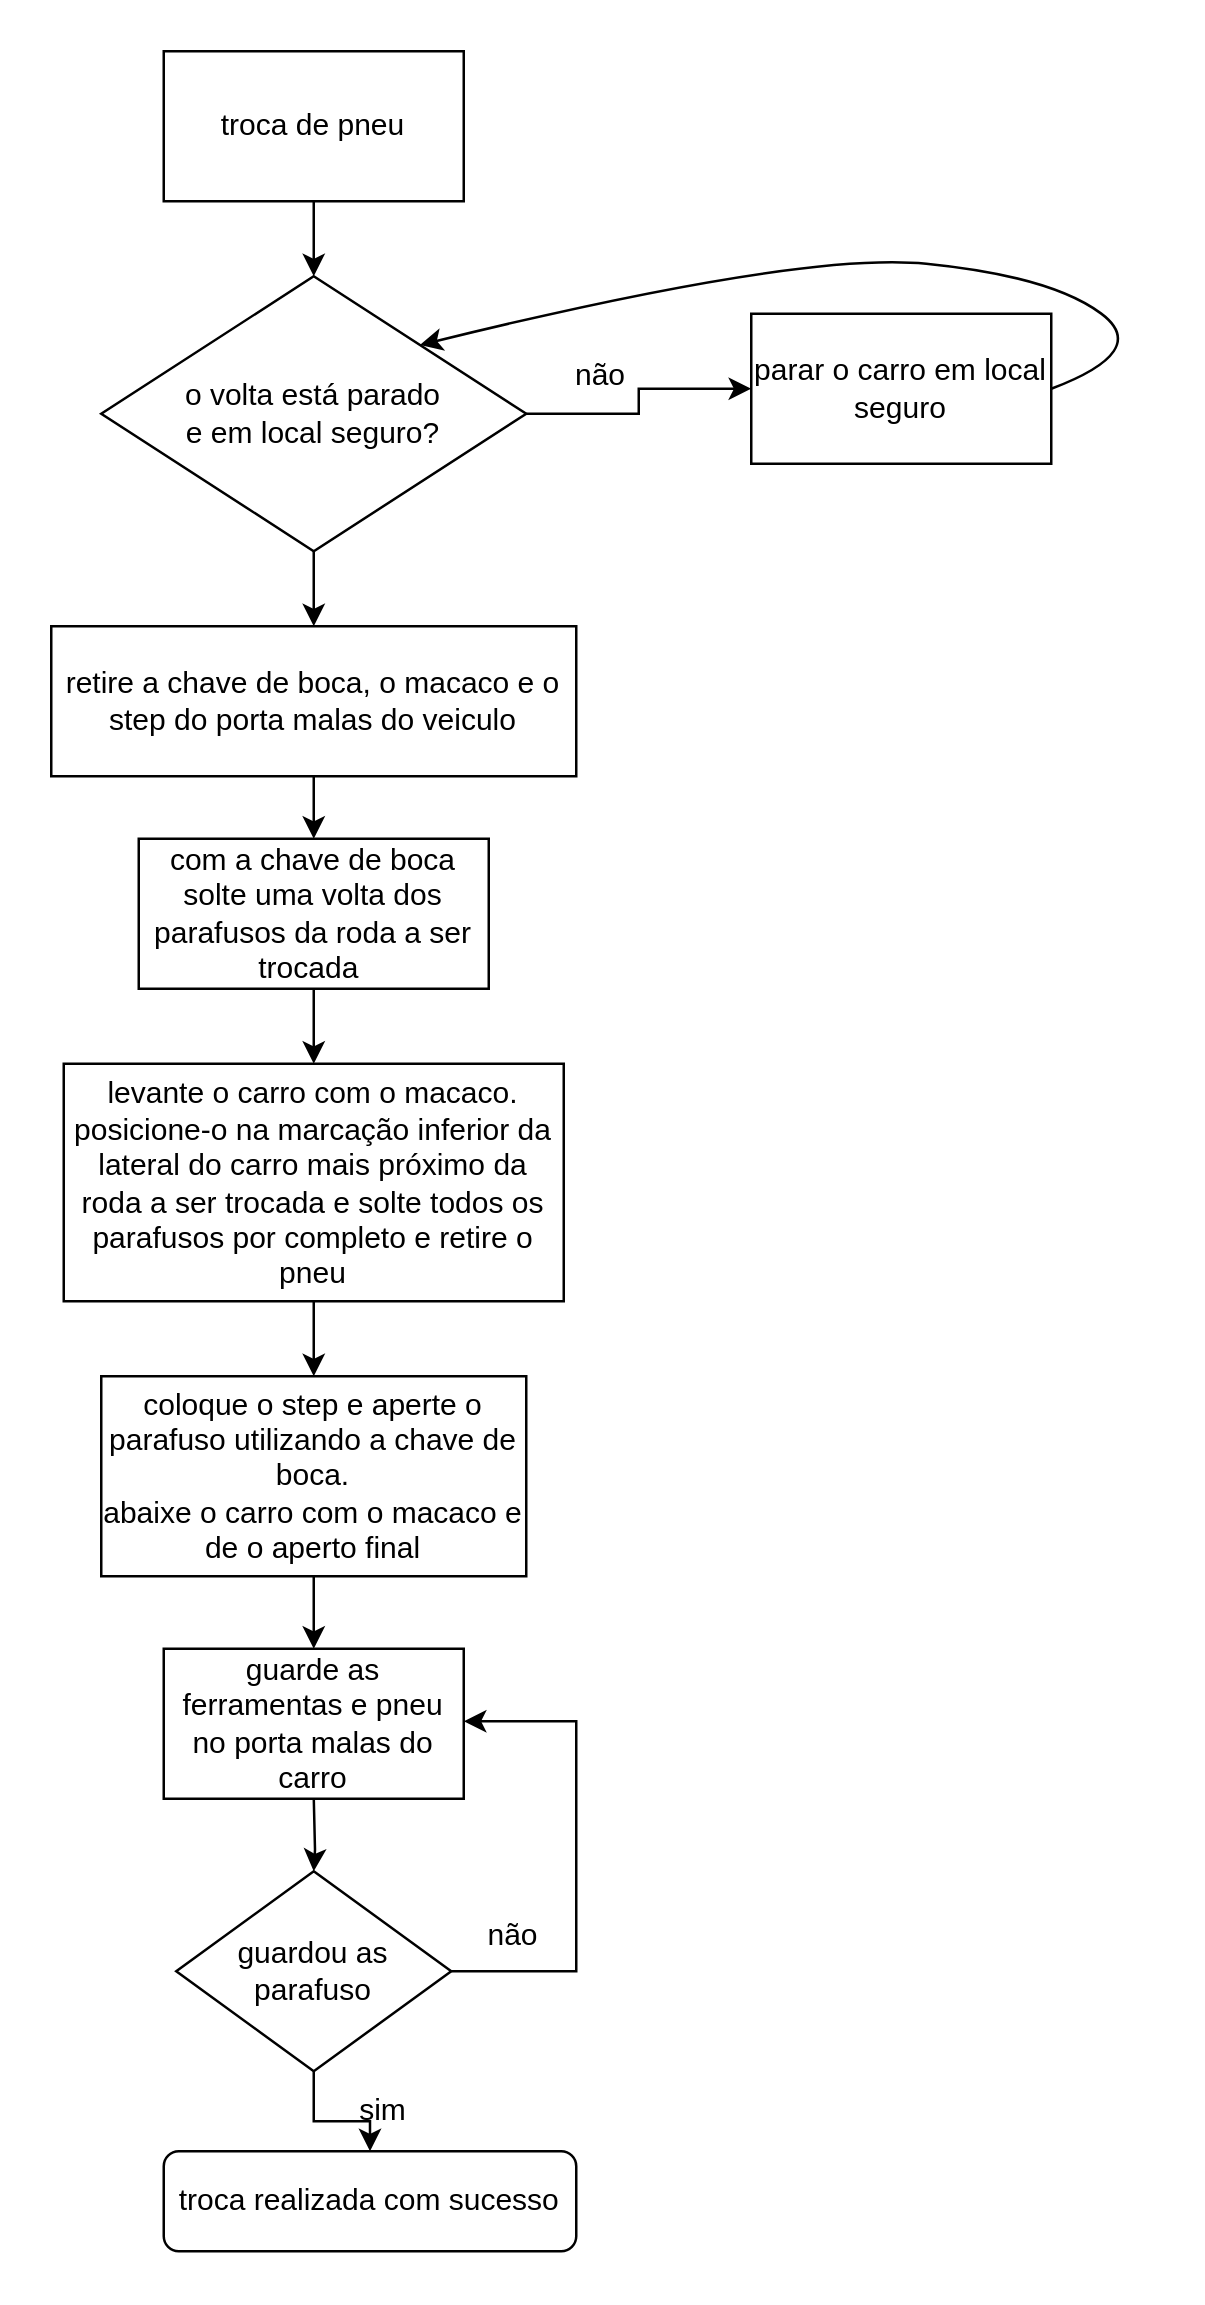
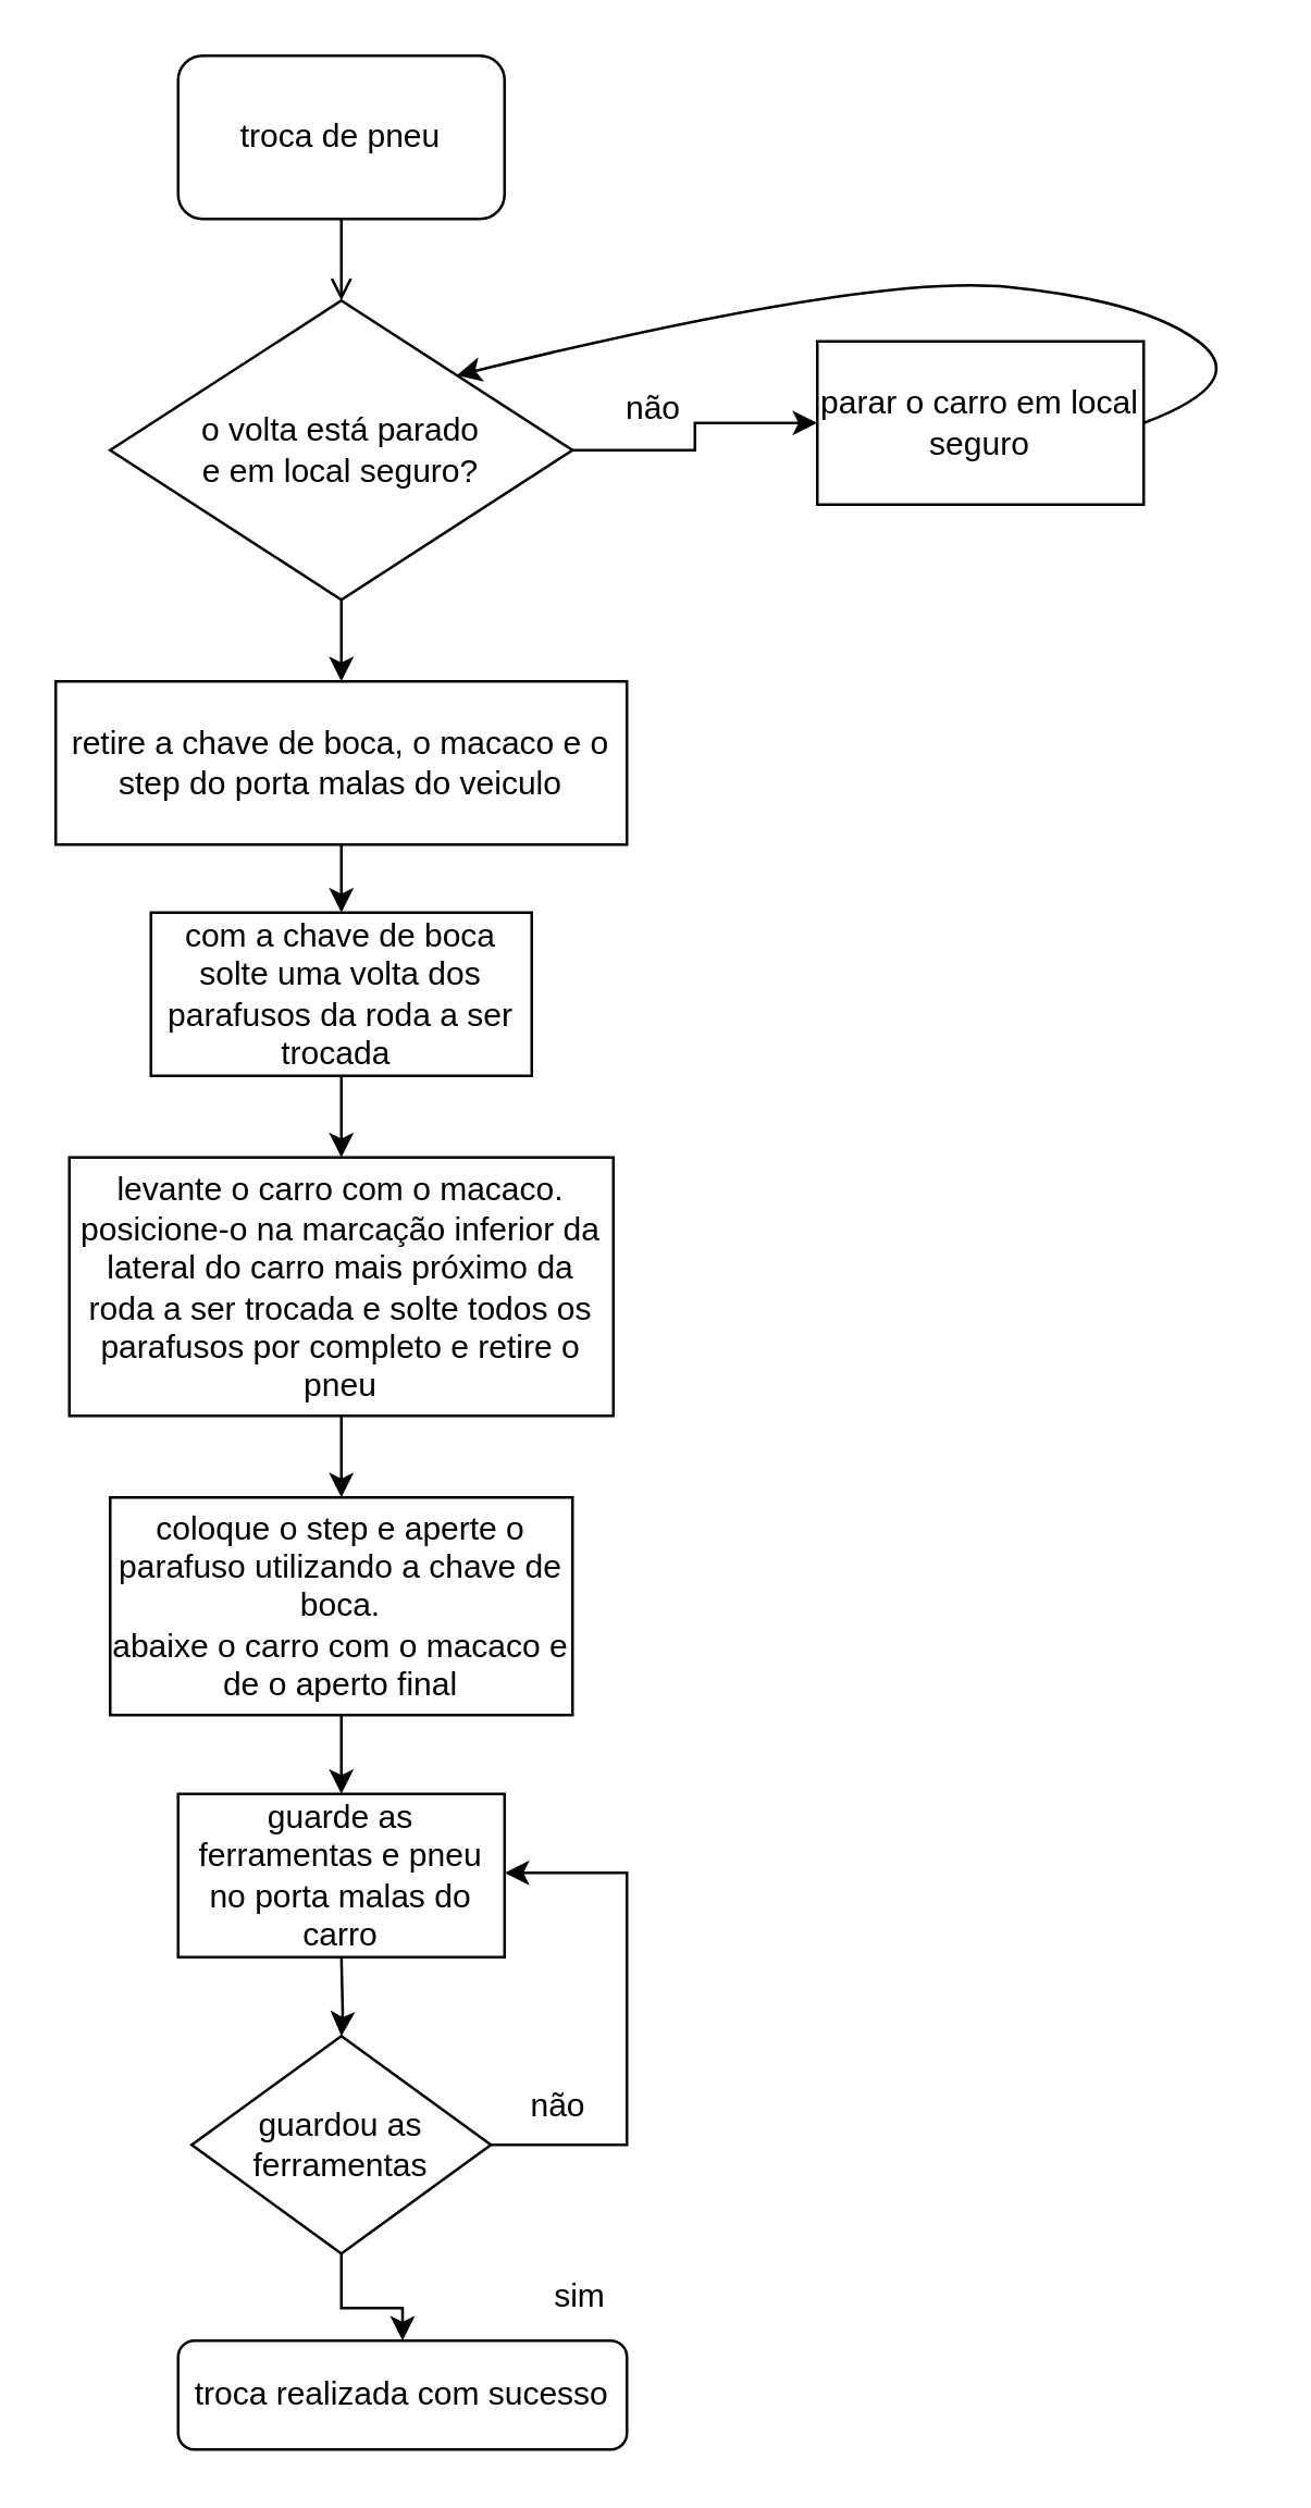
  <mxCell id="0" />
  <mxCell id="1" parent="0" />
- <mxCell id="2" value="" style="edgeStyle=orthogonalEdgeStyle;rounded=0;orthogonalLoop=1;jettySize=auto;html=1;" parent="1" source="3" target="6" edge="1"><mxGeometry relative="1" as="geometry" /></mxCell>
- <mxCell id="3" value="troca de pneu" style="whiteSpace=wrap;html=1;rounded=0;" parent="1" vertex="1"><mxGeometry x="65" width="120" height="60" as="geometry" y="20" /></mxCell>
+ <mxCell id="2" value="" style="edgeStyle=orthogonalEdgeStyle;rounded=0;orthogonalLoop=1;jettySize=auto;html=1;endArrow=open;" parent="1" source="3" target="6" edge="1"><mxGeometry relative="1" as="geometry" /></mxCell>
+ <mxCell id="3" value="troca de pneu" style="rounded=1;whiteSpace=wrap;html=1;" parent="1" vertex="1"><mxGeometry x="65" width="120" height="60" as="geometry" y="20" /></mxCell>
  <mxCell id="4" value="" style="edgeStyle=orthogonalEdgeStyle;rounded=0;orthogonalLoop=1;jettySize=auto;html=1;" edge="1" parent="1" source="6" target="16"><mxGeometry relative="1" as="geometry" /></mxCell>
  <mxCell id="5" value="" style="edgeStyle=orthogonalEdgeStyle;rounded=0;orthogonalLoop=1;jettySize=auto;html=1;" edge="1" parent="1" source="6" target="24"><mxGeometry relative="1" as="geometry" /></mxCell>
  <mxCell id="6" value="o volta está parado &lt;br&gt;e em local seguro?" style="rhombus;whiteSpace=wrap;html=1;" parent="1" vertex="1"><mxGeometry x="40" y="110" width="170" height="110" as="geometry" /></mxCell>
  <mxCell id="7" value="não" style="text;html=1;strokeColor=none;fillColor=none;align=center;verticalAlign=middle;whiteSpace=wrap;rounded=0;" parent="1" vertex="1"><mxGeometry x="220" y="140" width="40" height="20" as="geometry" /></mxCell>
  <mxCell id="8" value="troca realizada com sucesso" style="rounded=1;whiteSpace=wrap;html=1;" parent="1" vertex="1"><mxGeometry x="65" y="860" width="165" height="40" as="geometry" /></mxCell>
  <mxCell id="9" value="" style="edgeStyle=orthogonalEdgeStyle;rounded=0;orthogonalLoop=1;jettySize=auto;html=1;" parent="1" target="12" edge="1"><mxGeometry relative="1" as="geometry"><mxPoint x="125" y="718.4" as="sourcePoint" /></mxGeometry></mxCell>
  <mxCell id="10" value="" style="edgeStyle=orthogonalEdgeStyle;rounded=0;orthogonalLoop=1;jettySize=auto;html=1;entryX=1;entryY=0.5;entryDx=0;entryDy=0;" parent="1" source="12" edge="1"><mxGeometry relative="1" as="geometry"><mxPoint x="185" y="688" as="targetPoint" /><Array as="points"><mxPoint x="230" y="788" /><mxPoint x="230" y="688" /></Array></mxGeometry></mxCell>
  <mxCell id="11" value="" style="edgeStyle=orthogonalEdgeStyle;rounded=0;orthogonalLoop=1;jettySize=auto;html=1;" parent="1" source="12" target="8" edge="1"><mxGeometry relative="1" as="geometry" /></mxCell>
- <mxCell id="12" value="guardou as parafuso" style="rhombus;whiteSpace=wrap;html=1;" parent="1" vertex="1"><mxGeometry x="70" y="748" width="110" height="80" as="geometry" /></mxCell>
+ <mxCell id="12" value="guardou as ferramentas" style="rhombus;whiteSpace=wrap;html=1;" parent="1" vertex="1"><mxGeometry x="70" y="748" width="110" height="80" as="geometry" /></mxCell>
  <mxCell id="13" value="não" style="text;html=1;strokeColor=none;fillColor=none;align=center;verticalAlign=middle;whiteSpace=wrap;rounded=0;" parent="1" vertex="1"><mxGeometry x="185" y="763.6" width="40" height="20" as="geometry" /></mxCell>
- <mxCell id="14" value="sim" style="text;html=1;strokeColor=none;fillColor=none;align=center;verticalAlign=middle;whiteSpace=wrap;rounded=0;" parent="1" vertex="1"><mxGeometry x="133" y="834" width="40" height="20" as="geometry" /></mxCell>
+ <mxCell id="14" value="sim" style="text;html=1;strokeColor=none;fillColor=none;align=center;verticalAlign=middle;whiteSpace=wrap;rounded=0;" parent="1" vertex="1"><mxGeometry x="193" y="834" width="40" height="20" as="geometry" /></mxCell>
  <mxCell id="15" value="" style="edgeStyle=orthogonalEdgeStyle;rounded=0;orthogonalLoop=1;jettySize=auto;html=1;" edge="1" parent="1" source="16" target="18"><mxGeometry relative="1" as="geometry" /></mxCell>
  <mxCell id="16" value="&lt;span style=&quot;white-space: normal&quot;&gt;retire a chave de boca, o macaco e o step do porta malas do veiculo&lt;/span&gt;" style="rounded=0;whiteSpace=wrap;html=1;" vertex="1" parent="1"><mxGeometry x="20" y="250" width="210" height="60" as="geometry" /></mxCell>
  <mxCell id="17" value="" style="edgeStyle=orthogonalEdgeStyle;rounded=0;orthogonalLoop=1;jettySize=auto;html=1;" edge="1" parent="1" source="18" target="20"><mxGeometry relative="1" as="geometry" /></mxCell>
  <mxCell id="18" value="&lt;span style=&quot;white-space: normal&quot;&gt;com a chave de boca solte uma volta dos parafusos da roda a ser trocada&amp;nbsp;&lt;/span&gt;" style="rounded=0;whiteSpace=wrap;html=1;" vertex="1" parent="1"><mxGeometry x="55" y="335" width="140" height="60" as="geometry" /></mxCell>
  <mxCell id="19" value="" style="edgeStyle=orthogonalEdgeStyle;rounded=0;orthogonalLoop=1;jettySize=auto;html=1;" edge="1" parent="1" source="20" target="22"><mxGeometry relative="1" as="geometry" /></mxCell>
  <mxCell id="20" value="&lt;span style=&quot;white-space: normal&quot;&gt;levante o carro com o macaco. posicione-o na marcação inferior da lateral do carro mais próximo da roda a ser trocada e solte todos os parafusos por completo e retire o pneu&lt;/span&gt;" style="rounded=0;whiteSpace=wrap;html=1;" vertex="1" parent="1"><mxGeometry x="25" y="425" width="200" height="95" as="geometry" /></mxCell>
  <mxCell id="21" value="" style="edgeStyle=orthogonalEdgeStyle;rounded=0;orthogonalLoop=1;jettySize=auto;html=1;" edge="1" parent="1" source="22" target="23"><mxGeometry relative="1" as="geometry" /></mxCell>
  <mxCell id="22" value="&lt;span style=&quot;white-space: normal&quot;&gt;coloque o step e aperte o parafuso utilizando a chave de boca.&lt;/span&gt;&lt;br style=&quot;white-space: normal&quot;&gt;&lt;span style=&quot;white-space: normal&quot;&gt;abaixe o carro com o macaco e de o aperto final&lt;/span&gt;" style="rounded=0;whiteSpace=wrap;html=1;" vertex="1" parent="1"><mxGeometry x="40" y="550" width="170" height="80" as="geometry" /></mxCell>
  <mxCell id="23" value="&lt;span style=&quot;white-space: normal&quot;&gt;guarde as ferramentas e pneu no porta malas do carro&lt;/span&gt;" style="rounded=0;whiteSpace=wrap;html=1;" vertex="1" parent="1"><mxGeometry x="65" y="659" width="120" height="60" as="geometry" /></mxCell>
  <mxCell id="24" value="&lt;span style=&quot;white-space: normal&quot;&gt;parar o carro em local seguro&lt;/span&gt;" style="rounded=0;whiteSpace=wrap;html=1;" vertex="1" parent="1"><mxGeometry x="300" y="125" width="120" height="60" as="geometry" /></mxCell>
  <mxCell id="25" value="" style="curved=1;endArrow=classic;html=1;exitX=1;exitY=0.5;exitDx=0;exitDy=0;entryX=1;entryY=0;entryDx=0;entryDy=0;" edge="1" parent="1" source="24" target="6"><mxGeometry width="50" height="50" relative="1" as="geometry"><mxPoint x="460" y="189.9" as="sourcePoint" /><mxPoint x="500" y="100" as="targetPoint" /><Array as="points"><mxPoint x="460" y="139.9" /><mxPoint x="420" y="110" /><mxPoint x="320" y="100" /></Array></mxGeometry></mxCell>
